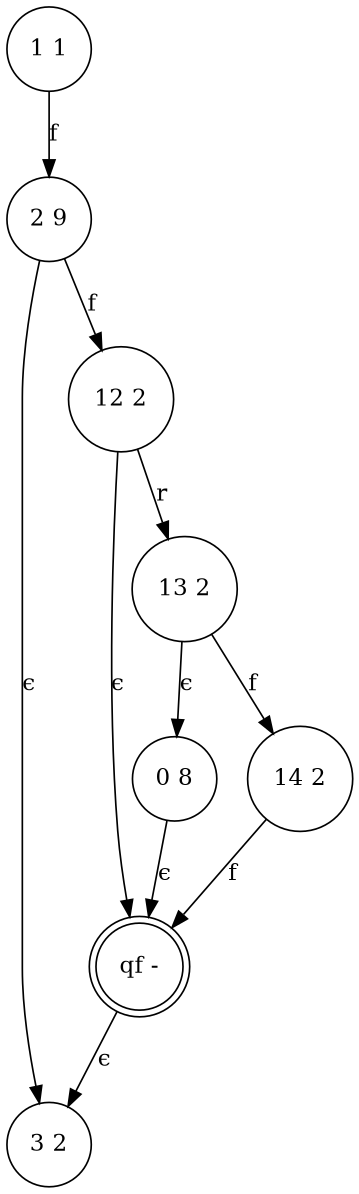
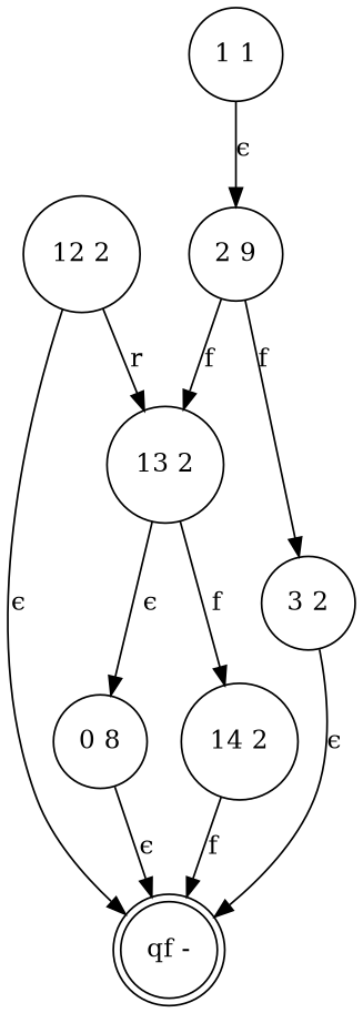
  digraph {
    node [shape=circle]
    n1 [label="2 9"]
    "1 1"
    "3 2"
    "12 2"
    "qf -" [shape=doublecircle]
    "13 2"
    n7 [label="0 8"]
    "14 2"
-   n1 -> "3 2" [label="ϵ"]
-   n1 -> "12 2" [label=f]
-   "1 1" -> n1 [label=f]
-   "qf -" -> "3 2" [label="ϵ"]
+   n1 -> "3 2" [label=f]
+   n1 -> "13 2" [label=f]
+   "1 1" -> n1 [label="ϵ"]
+   "3 2" -> "qf -" [label="ϵ"]
    "12 2" -> "qf -" [label="ϵ"]
    "12 2" -> "13 2" [label=r]
    "13 2" -> n7 [label="ϵ"]
    "13 2" -> "14 2" [label=f]
    n7 -> "qf -" [label="ϵ"]
    "14 2" -> "qf -" [label=f]
  }
